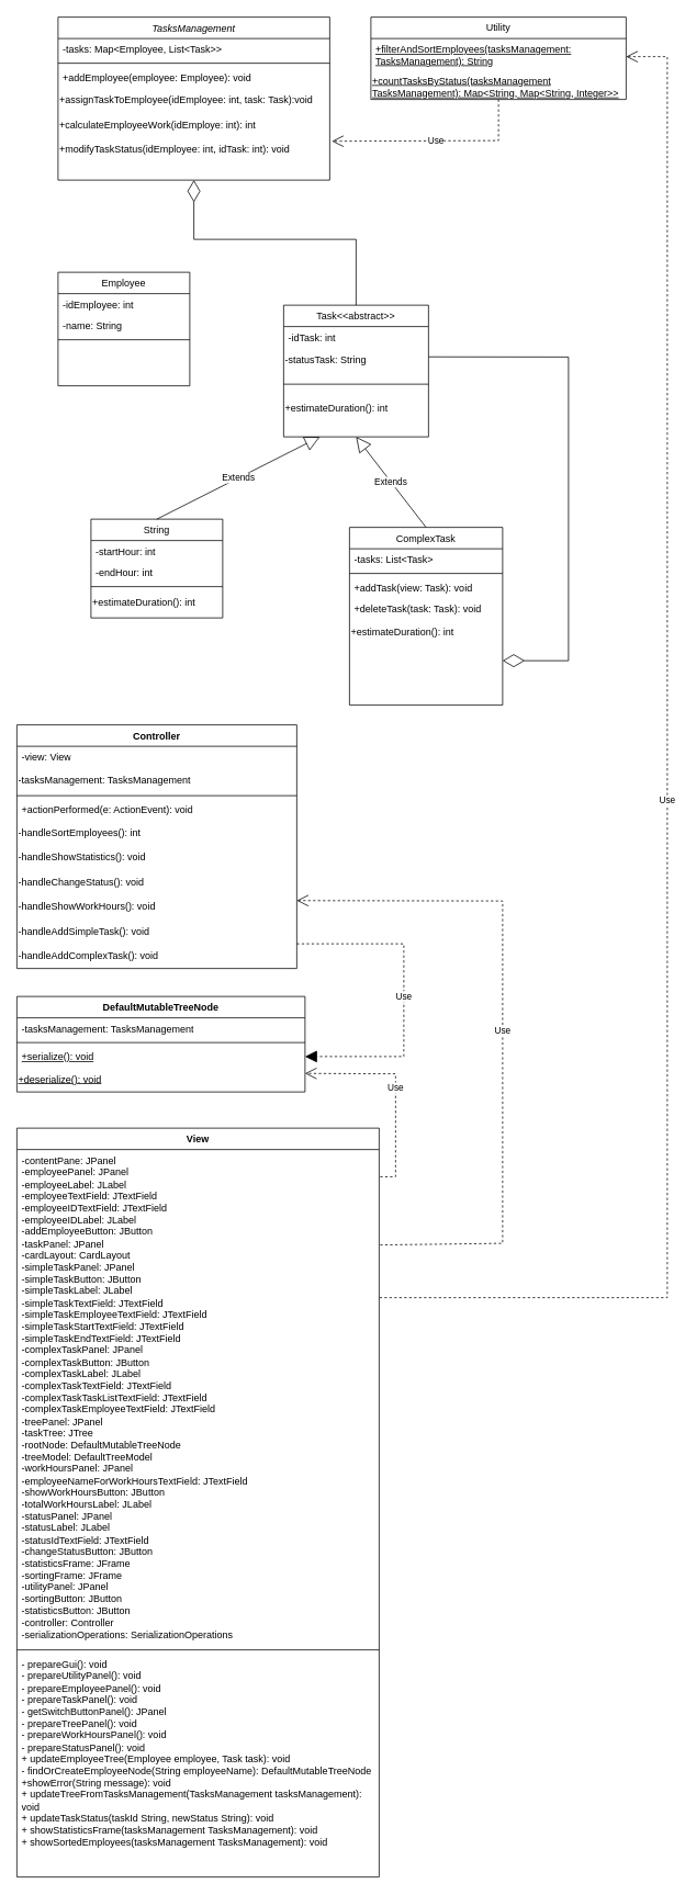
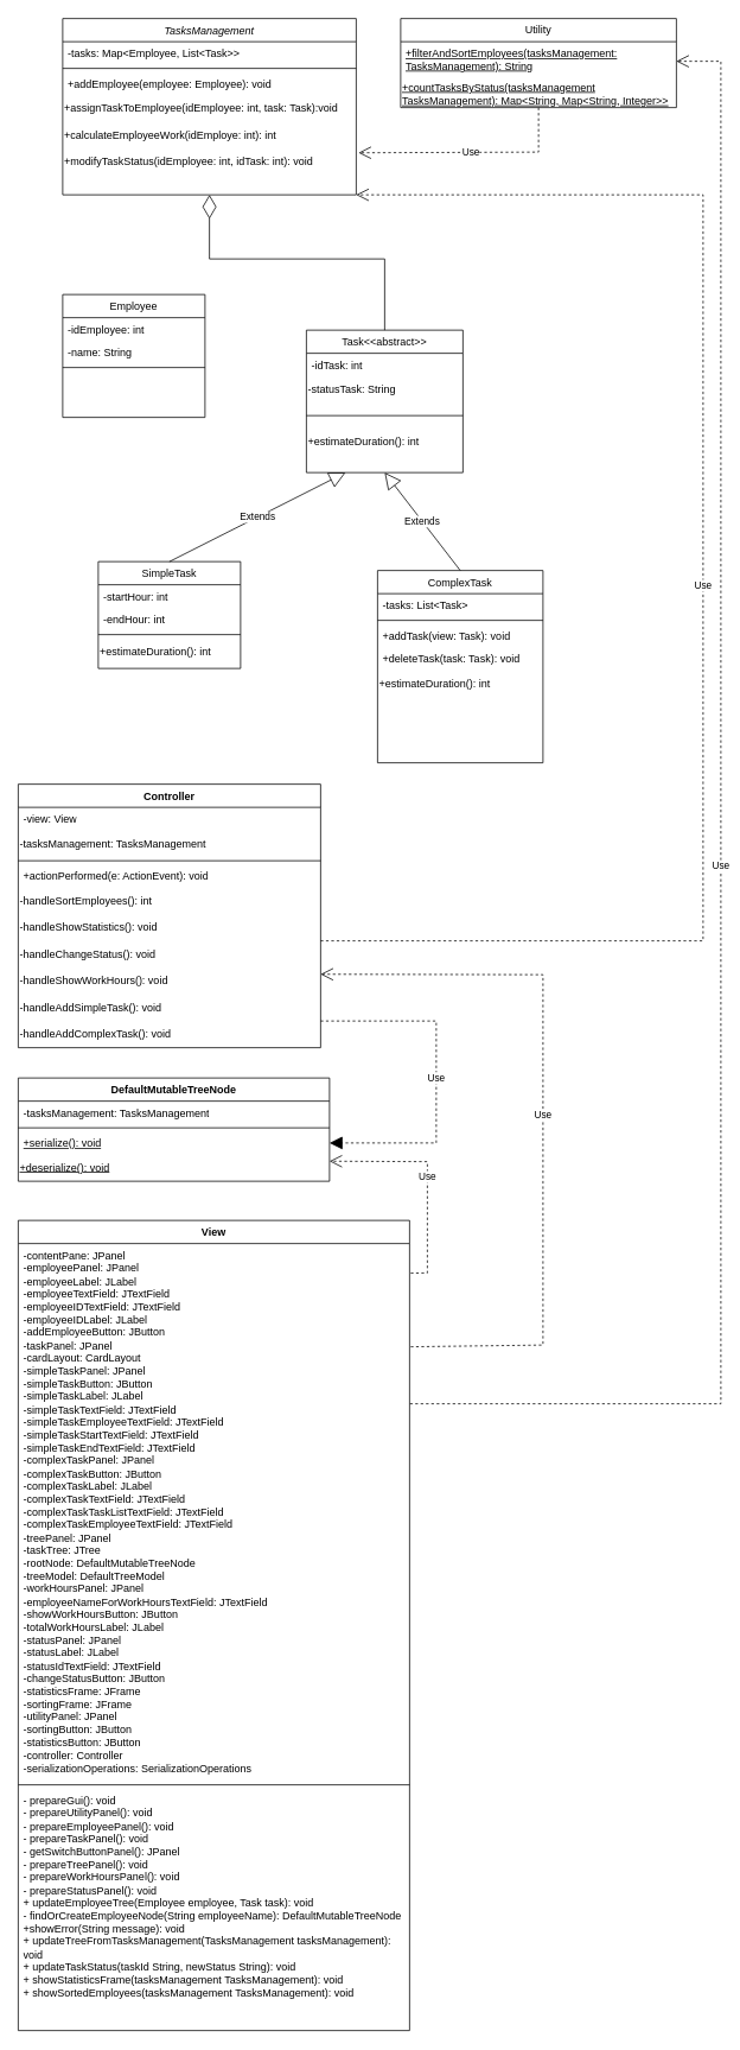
  <mxCell id="0" />
  <mxCell id="1" parent="0" />
  <mxCell id="2" value="TasksManagement&#10;" style="swimlane;fontStyle=2;align=center;verticalAlign=top;childLayout=stackLayout;horizontal=1;startSize=26;horizontalStack=0;resizeParent=1;resizeLast=0;collapsible=1;marginBottom=0;rounded=0;shadow=0;strokeWidth=1;" parent="1" vertex="1"><mxGeometry x="70" y="20" width="330" height="198" as="geometry"><mxRectangle x="230" y="140" width="160" height="26" as="alternateBounds" /></mxGeometry></mxCell>
  <mxCell id="3" value="-tasks: Map&lt;Employee, List&lt;Task&gt;&gt;" style="text;align=left;verticalAlign=top;spacingLeft=4;spacingRight=4;overflow=hidden;rotatable=0;points=[[0,0.5],[1,0.5]];portConstraint=eastwest;" parent="2" vertex="1"><mxGeometry y="26" width="330" height="26" as="geometry" /></mxCell>
  <mxCell id="4" value="" style="line;html=1;strokeWidth=1;align=left;verticalAlign=middle;spacingTop=-1;spacingLeft=3;spacingRight=3;rotatable=0;labelPosition=right;points=[];portConstraint=eastwest;" parent="2" vertex="1"><mxGeometry y="52" width="330" height="8" as="geometry" /></mxCell>
  <mxCell id="5" value="+addEmployee(employee: Employee): void&#10;" style="text;align=left;verticalAlign=top;spacingLeft=4;spacingRight=4;overflow=hidden;rotatable=0;points=[[0,0.5],[1,0.5]];portConstraint=eastwest;" parent="2" vertex="1"><mxGeometry y="60" width="330" height="26" as="geometry" /></mxCell>
  <mxCell id="6" value="+assignTaskToEmployee(idEmployee: int, task: Task):void" style="text;html=1;align=left;verticalAlign=middle;resizable=0;points=[];autosize=1;strokeColor=none;fillColor=none;" vertex="1" parent="2"><mxGeometry y="86" width="330" height="30" as="geometry" /></mxCell>
  <mxCell id="7" value="&lt;div&gt;+calculateEmployeeWork(idEmploye: int): int&lt;/div&gt;" style="text;html=1;align=left;verticalAlign=middle;resizable=0;points=[];autosize=1;strokeColor=none;fillColor=none;" vertex="1" parent="2"><mxGeometry y="116" width="330" height="30" as="geometry" /></mxCell>
  <mxCell id="8" value="+modifyTaskStatus(idEmployee: int, idTask: int): void" style="text;html=1;align=left;verticalAlign=middle;resizable=0;points=[];autosize=1;strokeColor=none;fillColor=none;" vertex="1" parent="2"><mxGeometry y="146" width="330" height="30" as="geometry" /></mxCell>
  <mxCell id="9" value="Employee" style="swimlane;fontStyle=0;align=center;verticalAlign=top;childLayout=stackLayout;horizontal=1;startSize=26;horizontalStack=0;resizeParent=1;resizeLast=0;collapsible=1;marginBottom=0;rounded=0;shadow=0;strokeWidth=1;" parent="1" vertex="1"><mxGeometry x="70" y="330" width="160" height="138" as="geometry"><mxRectangle x="130" y="380" width="160" height="26" as="alternateBounds" /></mxGeometry></mxCell>
  <mxCell id="10" value="-idEmployee: int" style="text;align=left;verticalAlign=top;spacingLeft=4;spacingRight=4;overflow=hidden;rotatable=0;points=[[0,0.5],[1,0.5]];portConstraint=eastwest;" parent="9" vertex="1"><mxGeometry y="26" width="160" height="26" as="geometry" /></mxCell>
  <mxCell id="11" value="-name: String" style="text;align=left;verticalAlign=top;spacingLeft=4;spacingRight=4;overflow=hidden;rotatable=0;points=[[0,0.5],[1,0.5]];portConstraint=eastwest;rounded=0;shadow=0;html=0;" parent="9" vertex="1"><mxGeometry y="52" width="160" height="26" as="geometry" /></mxCell>
  <mxCell id="12" value="" style="line;html=1;strokeWidth=1;align=left;verticalAlign=middle;spacingTop=-1;spacingLeft=3;spacingRight=3;rotatable=0;labelPosition=right;points=[];portConstraint=eastwest;" parent="9" vertex="1"><mxGeometry y="78" width="160" height="8" as="geometry" /></mxCell>
  <mxCell id="13" value="Task&lt;&lt;abstract&gt;&gt;" style="swimlane;fontStyle=0;align=center;verticalAlign=top;childLayout=stackLayout;horizontal=1;startSize=26;horizontalStack=0;resizeParent=1;resizeLast=0;collapsible=1;marginBottom=0;rounded=0;shadow=0;strokeWidth=1;" parent="1" vertex="1"><mxGeometry x="344" y="370" width="176" height="160" as="geometry"><mxRectangle x="340" y="380" width="170" height="26" as="alternateBounds" /></mxGeometry></mxCell>
  <mxCell id="14" value="-idTask: int" style="text;align=left;verticalAlign=top;spacingLeft=4;spacingRight=4;overflow=hidden;rotatable=0;points=[[0,0.5],[1,0.5]];portConstraint=eastwest;" parent="13" vertex="1"><mxGeometry y="26" width="176" height="26" as="geometry" /></mxCell>
  <mxCell id="15" value="-statusTask: String" style="text;html=1;align=left;verticalAlign=middle;resizable=0;points=[];autosize=1;strokeColor=none;fillColor=none;" vertex="1" parent="13"><mxGeometry y="52" width="176" height="30" as="geometry" /></mxCell>
  <mxCell id="16" value="" style="line;html=1;strokeWidth=1;align=left;verticalAlign=middle;spacingTop=-1;spacingLeft=3;spacingRight=3;rotatable=0;labelPosition=right;points=[];portConstraint=eastwest;" parent="13" vertex="1"><mxGeometry y="82" width="176" height="28" as="geometry" /></mxCell>
  <mxCell id="17" value="+estimateDuration(): int" style="text;html=1;align=left;verticalAlign=middle;resizable=0;points=[];autosize=1;strokeColor=none;fillColor=none;" vertex="1" parent="13"><mxGeometry y="110" width="176" height="30" as="geometry" /></mxCell>
- <mxCell id="18" value="String" style="swimlane;fontStyle=0;align=center;verticalAlign=top;childLayout=stackLayout;horizontal=1;startSize=26;horizontalStack=0;resizeParent=1;resizeLast=0;collapsible=1;marginBottom=0;rounded=0;shadow=0;strokeWidth=1;" parent="1" vertex="1"><mxGeometry x="110" y="630" width="160" height="120" as="geometry"><mxRectangle x="550" y="140" width="160" height="26" as="alternateBounds" /></mxGeometry></mxCell>
+ <mxCell id="18" value="SimpleTask" style="swimlane;fontStyle=0;align=center;verticalAlign=top;childLayout=stackLayout;horizontal=1;startSize=26;horizontalStack=0;resizeParent=1;resizeLast=0;collapsible=1;marginBottom=0;rounded=0;shadow=0;strokeWidth=1;" parent="1" vertex="1"><mxGeometry x="110" y="630" width="160" height="120" as="geometry"><mxRectangle x="550" y="140" width="160" height="26" as="alternateBounds" /></mxGeometry></mxCell>
  <mxCell id="19" value="-startHour: int" style="text;align=left;verticalAlign=top;spacingLeft=4;spacingRight=4;overflow=hidden;rotatable=0;points=[[0,0.5],[1,0.5]];portConstraint=eastwest;" parent="18" vertex="1"><mxGeometry y="26" width="160" height="26" as="geometry" /></mxCell>
  <mxCell id="20" value="-endHour: int" style="text;align=left;verticalAlign=top;spacingLeft=4;spacingRight=4;overflow=hidden;rotatable=0;points=[[0,0.5],[1,0.5]];portConstraint=eastwest;rounded=0;shadow=0;html=0;" parent="18" vertex="1"><mxGeometry y="52" width="160" height="26" as="geometry" /></mxCell>
  <mxCell id="21" value="" style="line;html=1;strokeWidth=1;align=left;verticalAlign=middle;spacingTop=-1;spacingLeft=3;spacingRight=3;rotatable=0;labelPosition=right;points=[];portConstraint=eastwest;" parent="18" vertex="1"><mxGeometry y="78" width="160" height="8" as="geometry" /></mxCell>
  <mxCell id="22" value="+estimateDuration(): int" style="text;html=1;align=left;verticalAlign=middle;resizable=0;points=[];autosize=1;strokeColor=none;fillColor=none;" vertex="1" parent="18"><mxGeometry y="86" width="160" height="30" as="geometry" /></mxCell>
  <mxCell id="23" value="" style="endArrow=diamondThin;endFill=0;endSize=24;html=1;rounded=0;exitX=0.5;exitY=0;exitDx=0;exitDy=0;entryX=0.5;entryY=1;entryDx=0;entryDy=0;" edge="1" parent="1" source="13" target="2"><mxGeometry width="160" relative="1" as="geometry"><mxPoint x="340" y="320" as="sourcePoint" /><mxPoint x="500" y="320" as="targetPoint" /><Array as="points"><mxPoint x="432" y="290" /><mxPoint x="235" y="290" /></Array></mxGeometry></mxCell>
  <mxCell id="24" value="Extends" style="endArrow=block;endSize=16;endFill=0;html=1;rounded=0;exitX=0.5;exitY=0;exitDx=0;exitDy=0;entryX=0.25;entryY=1;entryDx=0;entryDy=0;" edge="1" parent="1" source="18" target="13"><mxGeometry width="160" relative="1" as="geometry"><mxPoint x="340" y="750" as="sourcePoint" /><mxPoint x="500" y="750" as="targetPoint" /></mxGeometry></mxCell>
  <mxCell id="25" value="ComplexTask&#10;" style="swimlane;fontStyle=0;align=center;verticalAlign=top;childLayout=stackLayout;horizontal=1;startSize=26;horizontalStack=0;resizeParent=1;resizeLast=0;collapsible=1;marginBottom=0;rounded=0;shadow=0;strokeWidth=1;" vertex="1" parent="1"><mxGeometry x="424" y="640" width="186" height="216" as="geometry"><mxRectangle x="550" y="140" width="160" height="26" as="alternateBounds" /></mxGeometry></mxCell>
  <mxCell id="26" value="-tasks: List&lt;Task&gt;" style="text;align=left;verticalAlign=top;spacingLeft=4;spacingRight=4;overflow=hidden;rotatable=0;points=[[0,0.5],[1,0.5]];portConstraint=eastwest;" vertex="1" parent="25"><mxGeometry y="26" width="186" height="26" as="geometry" /></mxCell>
  <mxCell id="27" value="" style="line;html=1;strokeWidth=1;align=left;verticalAlign=middle;spacingTop=-1;spacingLeft=3;spacingRight=3;rotatable=0;labelPosition=right;points=[];portConstraint=eastwest;" vertex="1" parent="25"><mxGeometry y="52" width="186" height="8" as="geometry" /></mxCell>
  <mxCell id="28" value="+addTask(view: Task): void" style="text;align=left;verticalAlign=top;spacingLeft=4;spacingRight=4;overflow=hidden;rotatable=0;points=[[0,0.5],[1,0.5]];portConstraint=eastwest;" vertex="1" parent="25"><mxGeometry y="60" width="186" height="26" as="geometry" /></mxCell>
  <mxCell id="29" value="+deleteTask(task: Task): void" style="text;align=left;verticalAlign=top;spacingLeft=4;spacingRight=4;overflow=hidden;rotatable=0;points=[[0,0.5],[1,0.5]];portConstraint=eastwest;" vertex="1" parent="25"><mxGeometry y="86" width="186" height="26" as="geometry" /></mxCell>
  <mxCell id="30" value="+estimateDuration(): int" style="text;html=1;align=left;verticalAlign=middle;resizable=0;points=[];autosize=1;strokeColor=none;fillColor=none;" vertex="1" parent="25"><mxGeometry y="112" width="186" height="30" as="geometry" /></mxCell>
  <mxCell id="31" value="Extends" style="endArrow=block;endSize=16;endFill=0;html=1;rounded=0;exitX=0.5;exitY=0;exitDx=0;exitDy=0;entryX=0.5;entryY=1;entryDx=0;entryDy=0;" edge="1" parent="1" source="25" target="13"><mxGeometry width="160" relative="1" as="geometry"><mxPoint x="340" y="750" as="sourcePoint" /><mxPoint x="500" y="750" as="targetPoint" /></mxGeometry></mxCell>
- <mxCell id="32" value="" style="endArrow=diamondThin;endFill=0;endSize=24;html=1;rounded=0;entryX=1;entryY=0.75;entryDx=0;entryDy=0;exitX=1.002;exitY=0.36;exitDx=0;exitDy=0;exitPerimeter=0;" edge="1" parent="1" source="15" target="25"><mxGeometry width="160" relative="1" as="geometry"><mxPoint x="340" y="750" as="sourcePoint" /><mxPoint x="500" y="750" as="targetPoint" /><Array as="points"><mxPoint x="690" y="433" /><mxPoint x="690" y="802" /></Array></mxGeometry></mxCell>
  <mxCell id="33" value="Utility" style="swimlane;fontStyle=0;childLayout=stackLayout;horizontal=1;startSize=26;fillColor=none;horizontalStack=0;resizeParent=1;resizeParentMax=0;resizeLast=0;collapsible=1;marginBottom=0;whiteSpace=wrap;html=1;" vertex="1" parent="1"><mxGeometry x="450" y="20" width="310" height="100" as="geometry" /></mxCell>
  <mxCell id="34" value="&lt;u&gt;+filterAndSortEmployees(tasksManagement: TasksManagement): String&lt;/u&gt;" style="text;strokeColor=none;fillColor=none;align=left;verticalAlign=top;spacingLeft=4;spacingRight=4;overflow=hidden;rotatable=0;points=[[0,0.5],[1,0.5]];portConstraint=eastwest;whiteSpace=wrap;html=1;" vertex="1" parent="33"><mxGeometry y="26" width="310" height="44" as="geometry" /></mxCell>
  <mxCell id="35" value="&lt;u&gt;+countTasksByStatus(tasksManagement TasksManagement): Map&amp;lt;String, Map&amp;lt;String, Integer&amp;gt;&amp;gt;&lt;/u&gt;" style="text;html=1;align=left;verticalAlign=middle;whiteSpace=wrap;rounded=0;" vertex="1" parent="33"><mxGeometry y="70" width="310" height="30" as="geometry" /></mxCell>
  <mxCell id="36" value="Use" style="endArrow=open;endSize=12;dashed=1;html=1;rounded=0;exitX=0.5;exitY=1;exitDx=0;exitDy=0;entryX=1.008;entryY=0.16;entryDx=0;entryDy=0;entryPerimeter=0;" edge="1" parent="1" source="35" target="8"><mxGeometry width="160" relative="1" as="geometry"><mxPoint x="340" y="240" as="sourcePoint" /><mxPoint x="500" y="240" as="targetPoint" /><Array as="points"><mxPoint x="605" y="170" /></Array></mxGeometry></mxCell>
  <mxCell id="37" value="Controller" style="swimlane;fontStyle=1;align=center;verticalAlign=top;childLayout=stackLayout;horizontal=1;startSize=26;horizontalStack=0;resizeParent=1;resizeParentMax=0;resizeLast=0;collapsible=1;marginBottom=0;whiteSpace=wrap;html=1;" vertex="1" parent="1"><mxGeometry x="20" y="880" width="340" height="296" as="geometry" /></mxCell>
  <mxCell id="38" value="-view: View" style="text;strokeColor=none;fillColor=none;align=left;verticalAlign=top;spacingLeft=4;spacingRight=4;overflow=hidden;rotatable=0;points=[[0,0.5],[1,0.5]];portConstraint=eastwest;whiteSpace=wrap;html=1;" vertex="1" parent="37"><mxGeometry y="26" width="340" height="26" as="geometry" /></mxCell>
  <mxCell id="39" value="-tasksManagement: TasksManagement" style="text;html=1;align=left;verticalAlign=middle;whiteSpace=wrap;rounded=0;" vertex="1" parent="37"><mxGeometry y="52" width="340" height="30" as="geometry" /></mxCell>
  <mxCell id="40" value="" style="line;strokeWidth=1;fillColor=none;align=left;verticalAlign=middle;spacingTop=-1;spacingLeft=3;spacingRight=3;rotatable=0;labelPosition=right;points=[];portConstraint=eastwest;strokeColor=inherit;" vertex="1" parent="37"><mxGeometry y="82" width="340" height="8" as="geometry" /></mxCell>
  <mxCell id="41" value="+actionPerformed(e: ActionEvent): void" style="text;strokeColor=none;fillColor=none;align=left;verticalAlign=top;spacingLeft=4;spacingRight=4;overflow=hidden;rotatable=0;points=[[0,0.5],[1,0.5]];portConstraint=eastwest;whiteSpace=wrap;html=1;" vertex="1" parent="37"><mxGeometry y="90" width="340" height="26" as="geometry" /></mxCell>
  <mxCell id="42" value="-handleSortEmployees(): int" style="text;html=1;align=left;verticalAlign=middle;whiteSpace=wrap;rounded=0;" vertex="1" parent="37"><mxGeometry y="116" width="340" height="30" as="geometry" /></mxCell>
  <mxCell id="43" value="-handleShowStatistics(): void" style="text;html=1;align=left;verticalAlign=middle;whiteSpace=wrap;rounded=0;" vertex="1" parent="37"><mxGeometry y="146" width="340" height="30" as="geometry" /></mxCell>
  <mxCell id="44" value="-handleChangeStatus(): void" style="text;html=1;align=left;verticalAlign=middle;whiteSpace=wrap;rounded=0;" vertex="1" parent="37"><mxGeometry y="176" width="340" height="30" as="geometry" /></mxCell>
  <mxCell id="45" value="&lt;div align=&quot;left&quot;&gt;-handleShowWorkHours(): void&lt;/div&gt;" style="text;html=1;align=left;verticalAlign=middle;whiteSpace=wrap;rounded=0;" vertex="1" parent="37"><mxGeometry y="206" width="340" height="30" as="geometry" /></mxCell>
  <mxCell id="46" value="-handleAddSimpleTask(): void" style="text;html=1;align=left;verticalAlign=middle;whiteSpace=wrap;rounded=0;" vertex="1" parent="37"><mxGeometry y="236" width="340" height="30" as="geometry" /></mxCell>
  <mxCell id="47" value="-handleAddComplexTask(): void" style="text;html=1;align=left;verticalAlign=middle;whiteSpace=wrap;rounded=0;" vertex="1" parent="37"><mxGeometry y="266" width="340" height="30" as="geometry" /></mxCell>
+ <mxCell id="48" value="Use" style="endArrow=open;endSize=12;dashed=1;html=1;rounded=0;exitX=1;exitY=0;exitDx=0;exitDy=0;entryX=1;entryY=1;entryDx=0;entryDy=0;" edge="1" parent="1" source="44" target="2"><mxGeometry width="160" relative="1" as="geometry"><mxPoint x="740" y="1004" as="sourcePoint" /><mxPoint x="780" y="260" as="targetPoint" /><Array as="points"><mxPoint x="790" y="1056" /><mxPoint x="790" y="218" /></Array></mxGeometry></mxCell>
  <mxCell id="49" value="Use" style="endArrow=block;endSize=12;dashed=1;html=1;rounded=0;exitX=1;exitY=0;exitDx=0;exitDy=0;entryX=1;entryY=0.5;entryDx=0;entryDy=0;" edge="1" parent="1" source="47" target="53"><mxGeometry width="160" relative="1" as="geometry"><mxPoint x="340" y="1010" as="sourcePoint" /><mxPoint x="570" y="1150" as="targetPoint" /><Array as="points"><mxPoint x="490" y="1146" /><mxPoint x="490" y="1283" /></Array></mxGeometry></mxCell>
  <mxCell id="50" value="DefaultMutableTreeNode" style="swimlane;fontStyle=1;align=center;verticalAlign=top;childLayout=stackLayout;horizontal=1;startSize=26;horizontalStack=0;resizeParent=1;resizeParentMax=0;resizeLast=0;collapsible=1;marginBottom=0;whiteSpace=wrap;html=1;" vertex="1" parent="1"><mxGeometry x="20" y="1210" width="350" height="116" as="geometry" /></mxCell>
  <mxCell id="51" value="-tasksManagement: TasksManagement" style="text;strokeColor=none;fillColor=none;align=left;verticalAlign=top;spacingLeft=4;spacingRight=4;overflow=hidden;rotatable=0;points=[[0,0.5],[1,0.5]];portConstraint=eastwest;whiteSpace=wrap;html=1;" vertex="1" parent="50"><mxGeometry y="26" width="350" height="26" as="geometry" /></mxCell>
  <mxCell id="52" value="" style="line;strokeWidth=1;fillColor=none;align=left;verticalAlign=middle;spacingTop=-1;spacingLeft=3;spacingRight=3;rotatable=0;labelPosition=right;points=[];portConstraint=eastwest;strokeColor=inherit;" vertex="1" parent="50"><mxGeometry y="52" width="350" height="8" as="geometry" /></mxCell>
  <mxCell id="53" value="&lt;u&gt;+serialize(): void&lt;/u&gt;" style="text;strokeColor=none;fillColor=none;align=left;verticalAlign=top;spacingLeft=4;spacingRight=4;overflow=hidden;rotatable=0;points=[[0,0.5],[1,0.5]];portConstraint=eastwest;whiteSpace=wrap;html=1;" vertex="1" parent="50"><mxGeometry y="60" width="350" height="26" as="geometry" /></mxCell>
  <mxCell id="54" value="&lt;u&gt;+deserialize(): void&lt;/u&gt;" style="text;html=1;align=left;verticalAlign=middle;whiteSpace=wrap;rounded=0;" vertex="1" parent="50"><mxGeometry y="86" width="350" height="30" as="geometry" /></mxCell>
  <mxCell id="55" value="View" style="swimlane;fontStyle=1;align=center;verticalAlign=top;childLayout=stackLayout;horizontal=1;startSize=26;horizontalStack=0;resizeParent=1;resizeParentMax=0;resizeLast=0;collapsible=1;marginBottom=0;whiteSpace=wrap;html=1;" vertex="1" parent="1"><mxGeometry x="20" y="1370" width="440" height="910" as="geometry" /></mxCell>
  <mxCell id="56" value="-contentPane: JPanel&lt;br&gt;-employeePanel: JPanel&lt;br&gt;-employeeLabel: JLabel&lt;br&gt;-employeeTextField: JTextField&lt;br&gt;-employeeIDTextField: JTextField&lt;br&gt;-employeeIDLabel: JLabel&lt;br&gt;-addEmployeeButton: JButton&lt;br&gt;-taskPanel: JPanel&lt;br&gt;-cardLayout: CardLayout&lt;br&gt;-simpleTaskPanel: JPanel&lt;br&gt;-simpleTaskButton: JButton&lt;br&gt;-simpleTaskLabel: JLabel&lt;br&gt;-simpleTaskTextField: JTextField&lt;br&gt;-simpleTaskEmployeeTextField: JTextField&lt;br&gt;-simpleTaskStartTextField: JTextField&lt;br&gt;-simpleTaskEndTextField: JTextField&lt;br&gt;-complexTaskPanel: JPanel&lt;br&gt;-complexTaskButton: JButton&lt;br&gt;-complexTaskLabel: JLabel&lt;br&gt;-complexTaskTextField: JTextField&lt;br&gt;-complexTaskTaskListTextField: JTextField&lt;br&gt;-complexTaskEmployeeTextField: JTextField&lt;br&gt;-treePanel: JPanel&lt;br&gt;-taskTree: JTree&lt;br&gt;-rootNode: DefaultMutableTreeNode&lt;br&gt;-treeModel: DefaultTreeModel&lt;br&gt;-workHoursPanel: JPanel&lt;br&gt;-employeeNameForWorkHoursTextField: JTextField&lt;br&gt;-showWorkHoursButton: JButton&lt;br&gt;-totalWorkHoursLabel: JLabel&lt;br&gt;-statusPanel: JPanel&lt;br&gt;-statusLabel: JLabel&lt;br&gt;-statusIdTextField: JTextField&lt;br&gt;-changeStatusButton: JButton&lt;br&gt;-statisticsFrame: JFrame&lt;br&gt;-sortingFrame: JFrame&lt;br&gt;-utilityPanel: JPanel&lt;br&gt;-sortingButton: JButton&lt;br&gt;-statisticsButton: JButton&lt;br&gt;-controller: Controller&lt;br&gt;-serializationOperations: SerializationOperations&lt;div&gt;&lt;br/&gt;&lt;/div&gt;" style="text;strokeColor=none;fillColor=none;align=left;verticalAlign=top;spacingLeft=4;spacingRight=4;overflow=hidden;rotatable=0;points=[[0,0.5],[1,0.5]];portConstraint=eastwest;whiteSpace=wrap;html=1;" vertex="1" parent="55"><mxGeometry y="26" width="440" height="604" as="geometry" /></mxCell>
  <mxCell id="57" value="" style="line;strokeWidth=1;fillColor=none;align=left;verticalAlign=middle;spacingTop=-1;spacingLeft=3;spacingRight=3;rotatable=0;labelPosition=right;points=[];portConstraint=eastwest;strokeColor=inherit;" vertex="1" parent="55"><mxGeometry y="630" width="440" height="8" as="geometry" /></mxCell>
  <mxCell id="58" value="- prepareGui(): void&lt;br&gt;- prepareUtilityPanel(): void&lt;br&gt;- prepareEmployeePanel(): void&lt;br&gt;- prepareTaskPanel(): void&lt;br&gt;- getSwitchButtonPanel(): JPanel&lt;br&gt;- prepareTreePanel(): void&lt;br&gt;- prepareWorkHoursPanel(): void&lt;br&gt;- prepareStatusPanel(): void&lt;br&gt;+ updateEmployeeTree(Employee employee, Task task): void&lt;br&gt;&lt;div&gt;- findOrCreateEmployeeNode(String employeeName): DefaultMutableTreeNode&lt;/div&gt;&lt;div&gt;+showError(String message): void&lt;/div&gt;+ updateTreeFromTasksManagement(TasksManagement tasksManagement): void&lt;br&gt;+ updateTaskStatus(taskId String, newStatus String): void&lt;br&gt;&lt;div&gt;+ showStatisticsFrame(tasksManagement TasksManagement): void&lt;/div&gt;&lt;div&gt;+ showSortedEmployees(tasksManagement TasksManagement): void&lt;/div&gt;&lt;div&gt;&lt;br&gt;&lt;/div&gt;" style="text;strokeColor=none;fillColor=none;align=left;verticalAlign=top;spacingLeft=4;spacingRight=4;overflow=hidden;rotatable=0;points=[[0,0.5],[1,0.5]];portConstraint=eastwest;whiteSpace=wrap;html=1;" vertex="1" parent="55"><mxGeometry y="638" width="440" height="272" as="geometry" /></mxCell>
  <mxCell id="59" value="Use" style="endArrow=open;endSize=12;dashed=1;html=1;rounded=0;exitX=1.003;exitY=0.192;exitDx=0;exitDy=0;exitPerimeter=0;entryX=1;entryY=0.25;entryDx=0;entryDy=0;" edge="1" parent="1" source="56" target="45"><mxGeometry width="160" relative="1" as="geometry"><mxPoint x="530" y="1510" as="sourcePoint" /><mxPoint x="690" y="1510" as="targetPoint" /><Array as="points"><mxPoint x="610" y="1510" /><mxPoint x="610" y="1094" /></Array></mxGeometry></mxCell>
  <mxCell id="60" value="Use" style="endArrow=open;endSize=12;dashed=1;html=1;rounded=0;exitX=1.003;exitY=0.055;exitDx=0;exitDy=0;exitPerimeter=0;entryX=1;entryY=0.25;entryDx=0;entryDy=0;" edge="1" parent="1" source="56" target="54"><mxGeometry width="160" relative="1" as="geometry"><mxPoint x="510" y="1430" as="sourcePoint" /><mxPoint x="670" y="1430" as="targetPoint" /><Array as="points"><mxPoint x="480" y="1429" /><mxPoint x="480" y="1304" /></Array></mxGeometry></mxCell>
  <mxCell id="61" value="Use" style="endArrow=open;endSize=12;dashed=1;html=1;rounded=0;exitX=1.001;exitY=0.298;exitDx=0;exitDy=0;exitPerimeter=0;entryX=1;entryY=0.5;entryDx=0;entryDy=0;" edge="1" parent="1" source="56" target="34"><mxGeometry width="160" relative="1" as="geometry"><mxPoint x="340" y="1490" as="sourcePoint" /><mxPoint x="500" y="1490" as="targetPoint" /><Array as="points"><mxPoint x="810" y="1576" /><mxPoint x="810" y="68" /></Array></mxGeometry></mxCell>
